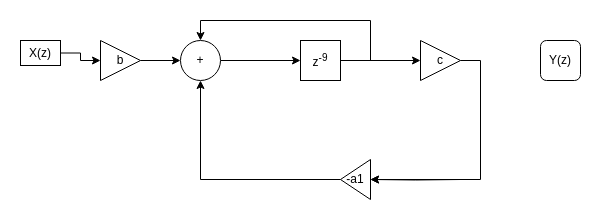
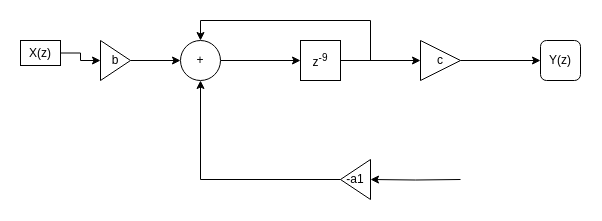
  <mxCell id="0" />
  <mxCell id="1" parent="0" />
  <mxCell id="2" value="" style="edgeStyle=orthogonalEdgeStyle;rounded=0;orthogonalLoop=1;jettySize=auto;html=1;" edge="1" parent="1" source="3" target="11"><mxGeometry relative="1" as="geometry" /></mxCell>
  <mxCell id="3" value="X(z)" style="whiteSpace=wrap;html=1;aspect=fixed;" vertex="1" parent="1"><mxGeometry x="20" y="40" width="40" height="25" as="geometry" /></mxCell>
  <mxCell id="4" value="Y(z)" style="whiteSpace=wrap;html=1;aspect=fixed;rounded=1;" vertex="1" parent="1"><mxGeometry x="540" y="40" width="40" height="40" as="geometry" /></mxCell>
  <mxCell id="5" value="" style="edgeStyle=orthogonalEdgeStyle;rounded=0;orthogonalLoop=1;jettySize=auto;html=1;" edge="1" parent="1" target="9"><mxGeometry relative="1" as="geometry"><mxPoint x="460" y="179" as="sourcePoint" /></mxGeometry></mxCell>
  <mxCell id="6" value="" style="edgeStyle=orthogonalEdgeStyle;rounded=0;orthogonalLoop=1;jettySize=auto;html=1;" edge="1" parent="1" source="7" target="14"><mxGeometry relative="1" as="geometry" /></mxCell>
  <mxCell id="7" value="+" style="ellipse;whiteSpace=wrap;html=1;aspect=fixed;" vertex="1" parent="1"><mxGeometry x="180" y="40" width="40" height="40" as="geometry" /></mxCell>
  <mxCell id="8" style="edgeStyle=orthogonalEdgeStyle;rounded=0;orthogonalLoop=1;jettySize=auto;html=1;exitX=1;exitY=0.5;exitDx=0;exitDy=0;entryX=0.5;entryY=1;entryDx=0;entryDy=0;" edge="1" parent="1" source="9" target="7"><mxGeometry relative="1" as="geometry"><mxPoint x="200" y="119" as="targetPoint" /></mxGeometry></mxCell>
  <mxCell id="9" value="-a1" style="triangle;whiteSpace=wrap;html=1;direction=west;" vertex="1" parent="1"><mxGeometry x="340" y="159" width="30" height="40" as="geometry" /></mxCell>
  <mxCell id="10" value="" style="edgeStyle=orthogonalEdgeStyle;rounded=0;orthogonalLoop=1;jettySize=auto;html=1;" edge="1" parent="1" source="11" target="7"><mxGeometry relative="1" as="geometry" /></mxCell>
- <mxCell id="11" value="b" style="triangle;whiteSpace=wrap;html=1;direction=east;" vertex="1" parent="1"><mxGeometry x="100" y="40" width="40" height="40" as="geometry" /></mxCell>
+ <mxCell id="11" value="b" style="triangle;whiteSpace=wrap;html=1;direction=east;" vertex="1" parent="1"><mxGeometry x="100" y="40" width="30" height="40" as="geometry" /></mxCell>
  <mxCell id="12" style="edgeStyle=orthogonalEdgeStyle;rounded=0;orthogonalLoop=1;jettySize=auto;html=1;entryX=0.5;entryY=0;entryDx=0;entryDy=0;" edge="1" parent="1" source="14" target="7"><mxGeometry relative="1" as="geometry"><Array as="points"><mxPoint x="370" y="60" /><mxPoint x="370" y="20" /><mxPoint x="200" y="20" /></Array></mxGeometry></mxCell>
  <mxCell id="13" style="edgeStyle=orthogonalEdgeStyle;rounded=0;orthogonalLoop=1;jettySize=auto;html=1;exitX=1;exitY=0.5;exitDx=0;exitDy=0;" edge="1" parent="1" source="14" target="17"><mxGeometry relative="1" as="geometry" /></mxCell>
  <mxCell id="14" value="z&lt;sup&gt;-9&lt;/sup&gt;" style="whiteSpace=wrap;html=1;aspect=fixed;" vertex="1" parent="1"><mxGeometry x="300" y="40" width="40" height="40" as="geometry" /></mxCell>
- <mxCell id="16" style="edgeStyle=orthogonalEdgeStyle;rounded=0;orthogonalLoop=1;jettySize=auto;html=1;exitX=1;exitY=0.5;exitDx=0;exitDy=0;entryX=0;entryY=0.5;entryDx=0;entryDy=0;" edge="1" parent="1" source="17" target="9"><mxGeometry relative="1" as="geometry"><mxPoint x="480" y="159" as="targetPoint" /></mxGeometry></mxCell>
+ <mxCell id="15" style="edgeStyle=orthogonalEdgeStyle;rounded=0;orthogonalLoop=1;jettySize=auto;html=1;exitX=1;exitY=0.5;exitDx=0;exitDy=0;entryX=0;entryY=0.5;entryDx=0;entryDy=0;" edge="1" parent="1" source="17" target="4"><mxGeometry relative="1" as="geometry" /></mxCell>
  <mxCell id="17" value="c" style="triangle;whiteSpace=wrap;html=1;direction=east;" vertex="1" parent="1"><mxGeometry x="420" y="40" width="40" height="40" as="geometry" /></mxCell>
